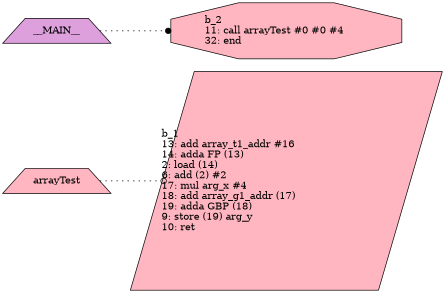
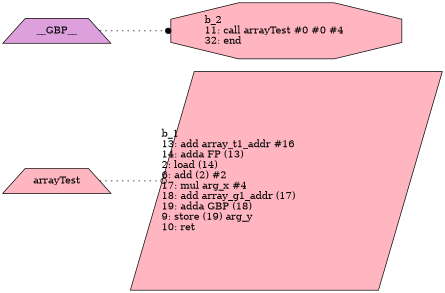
  digraph {
    rankdir=LR
    node [fillcolor=lightpink shape=trapezium style=filled]
    edge [style=dotted]
    n1 [label="b_1\l13: add array_t1_addr #16\l14: adda FP (13)\l2: load (14)\l6: add (2) #2\l17: mul arg_x #4\l18: add array_g1_addr (17)\l19: adda GBP (18)\l9: store (19) arg_y\l10: ret \l" shape=parallelogram]
    arrayTest
    n3 [label="b_2\l11: call arrayTest #0 #0 #4\l32: end\l" shape=octagon]
-   __MAIN__ [fillcolor=plum]
+   __MAIN__ [fillcolor=plum label=__GBP__]
    arrayTest -> n1 [arrowhead=odot]
    __MAIN__ -> n3 [arrowhead=dot]
  }
